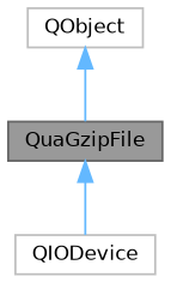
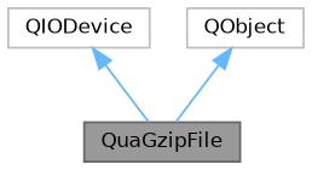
  digraph {
    node [color=grey75 fillcolor=white fontname=Helvetica fontsize=10 shape=box style=filled]
    edge [color=steelblue1 dir=back fontname=Helvetica fontsize=10 labelfontname=Helvetica labelfontsize=10 style=solid]
    n1 [color=gray40 fillcolor=grey60 fontcolor=black height=0.2 label=QuaGzipFile width=0.4]
    n2 [height=0.2 label=QIODevice width=0.4]
    n3 [height=0.2 label=QObject width=0.4]
-   n1 -> n2
+   n2 -> n1
    n3 -> n1
  }
